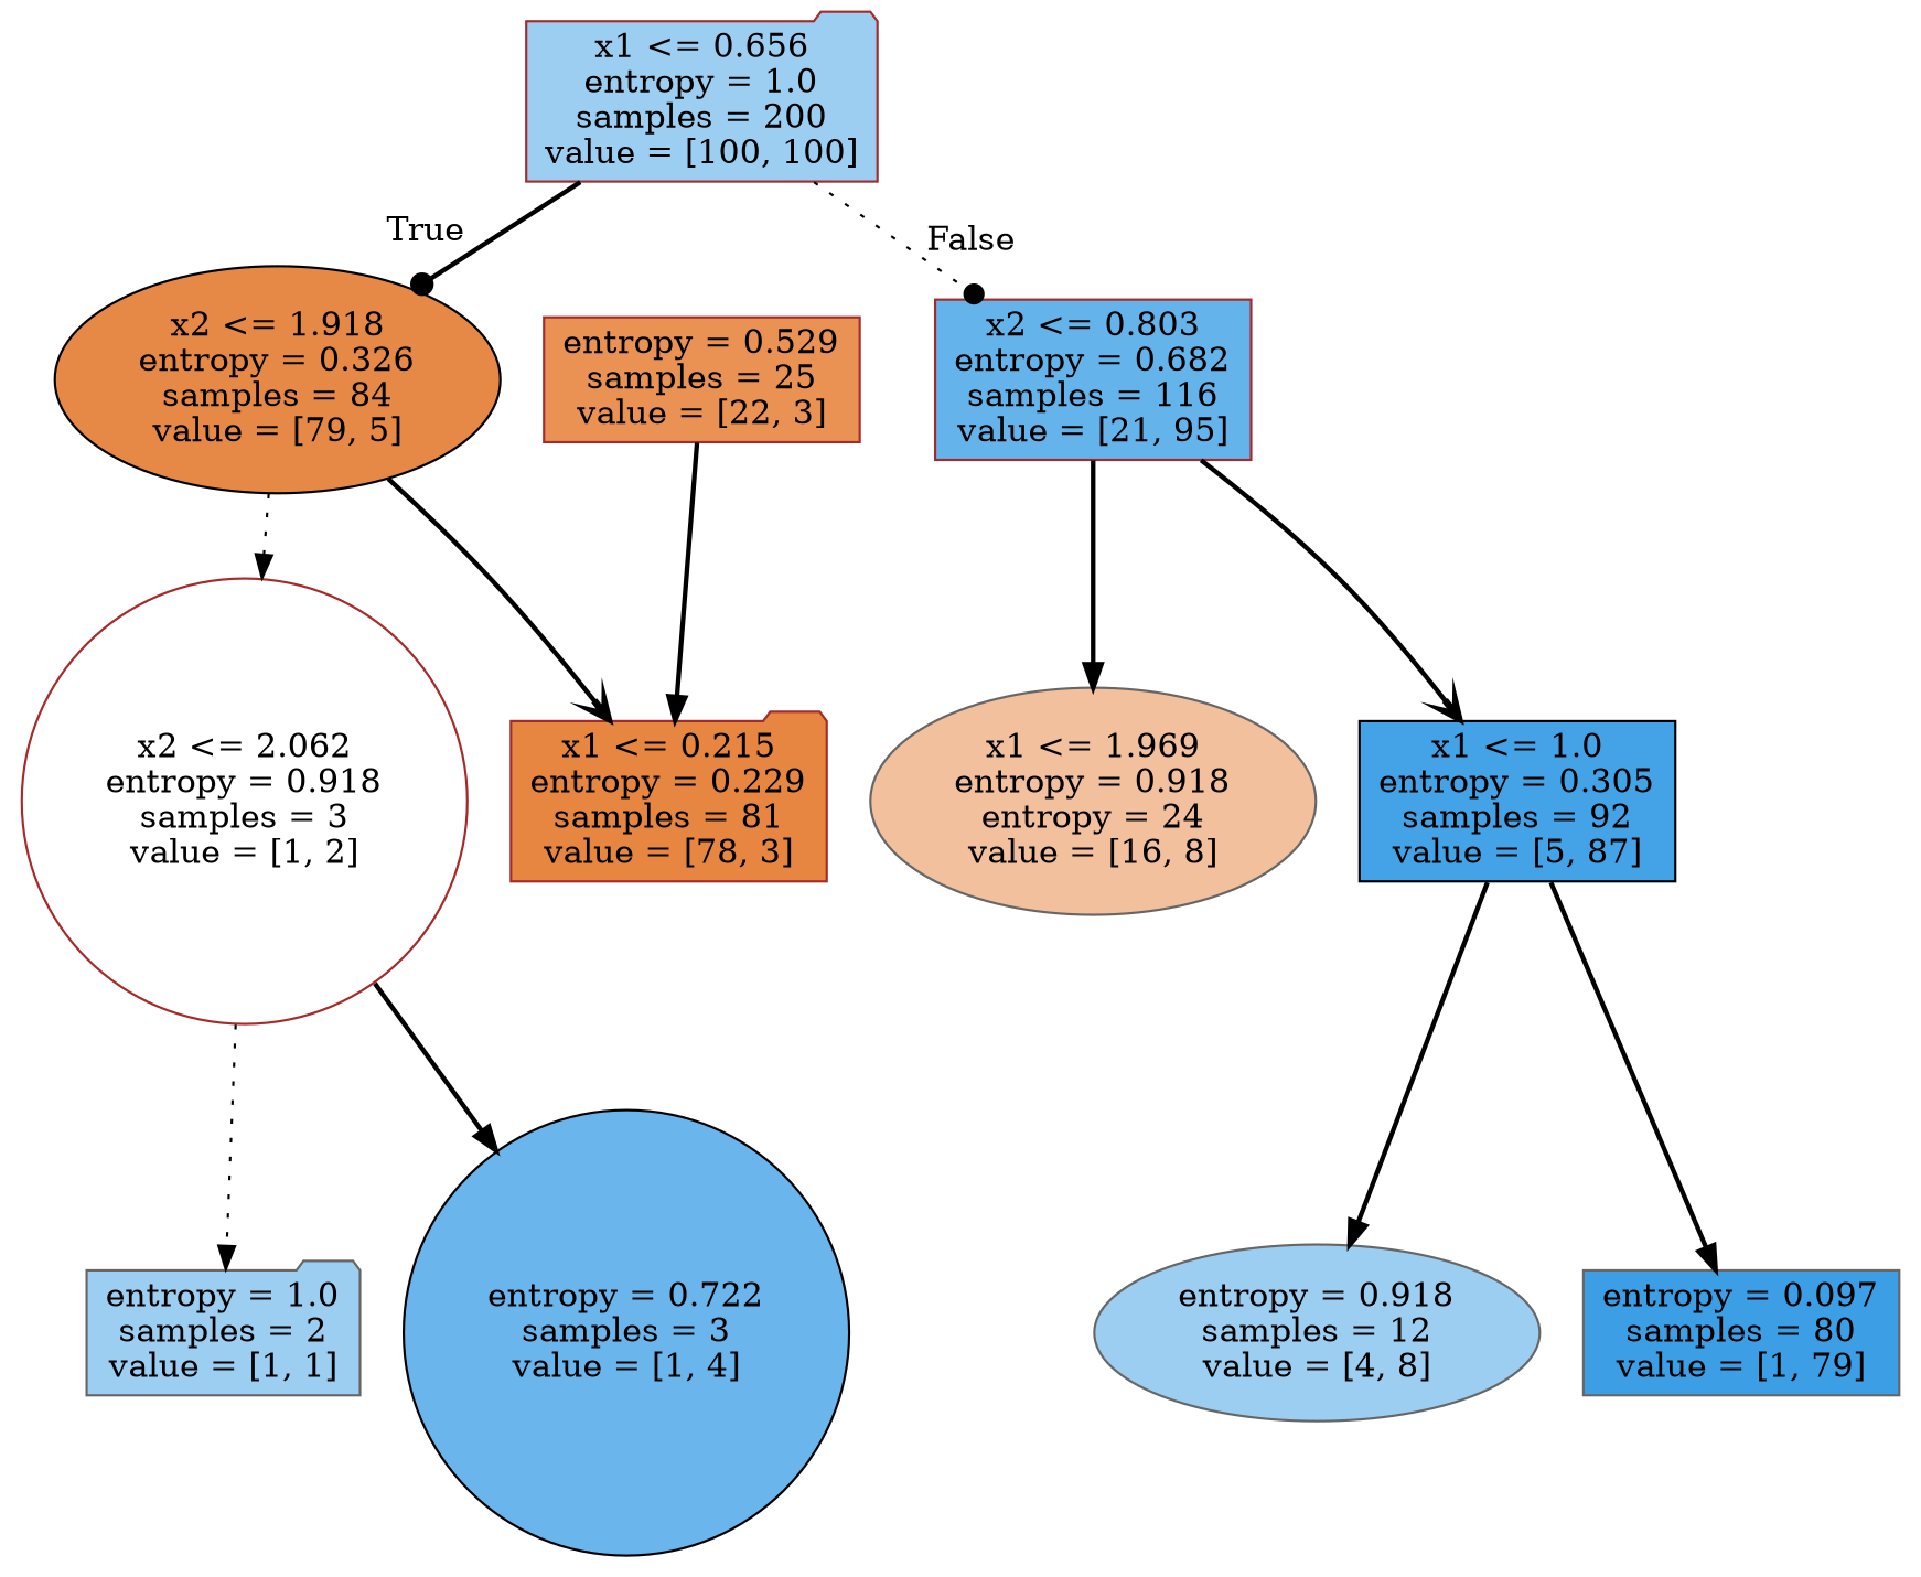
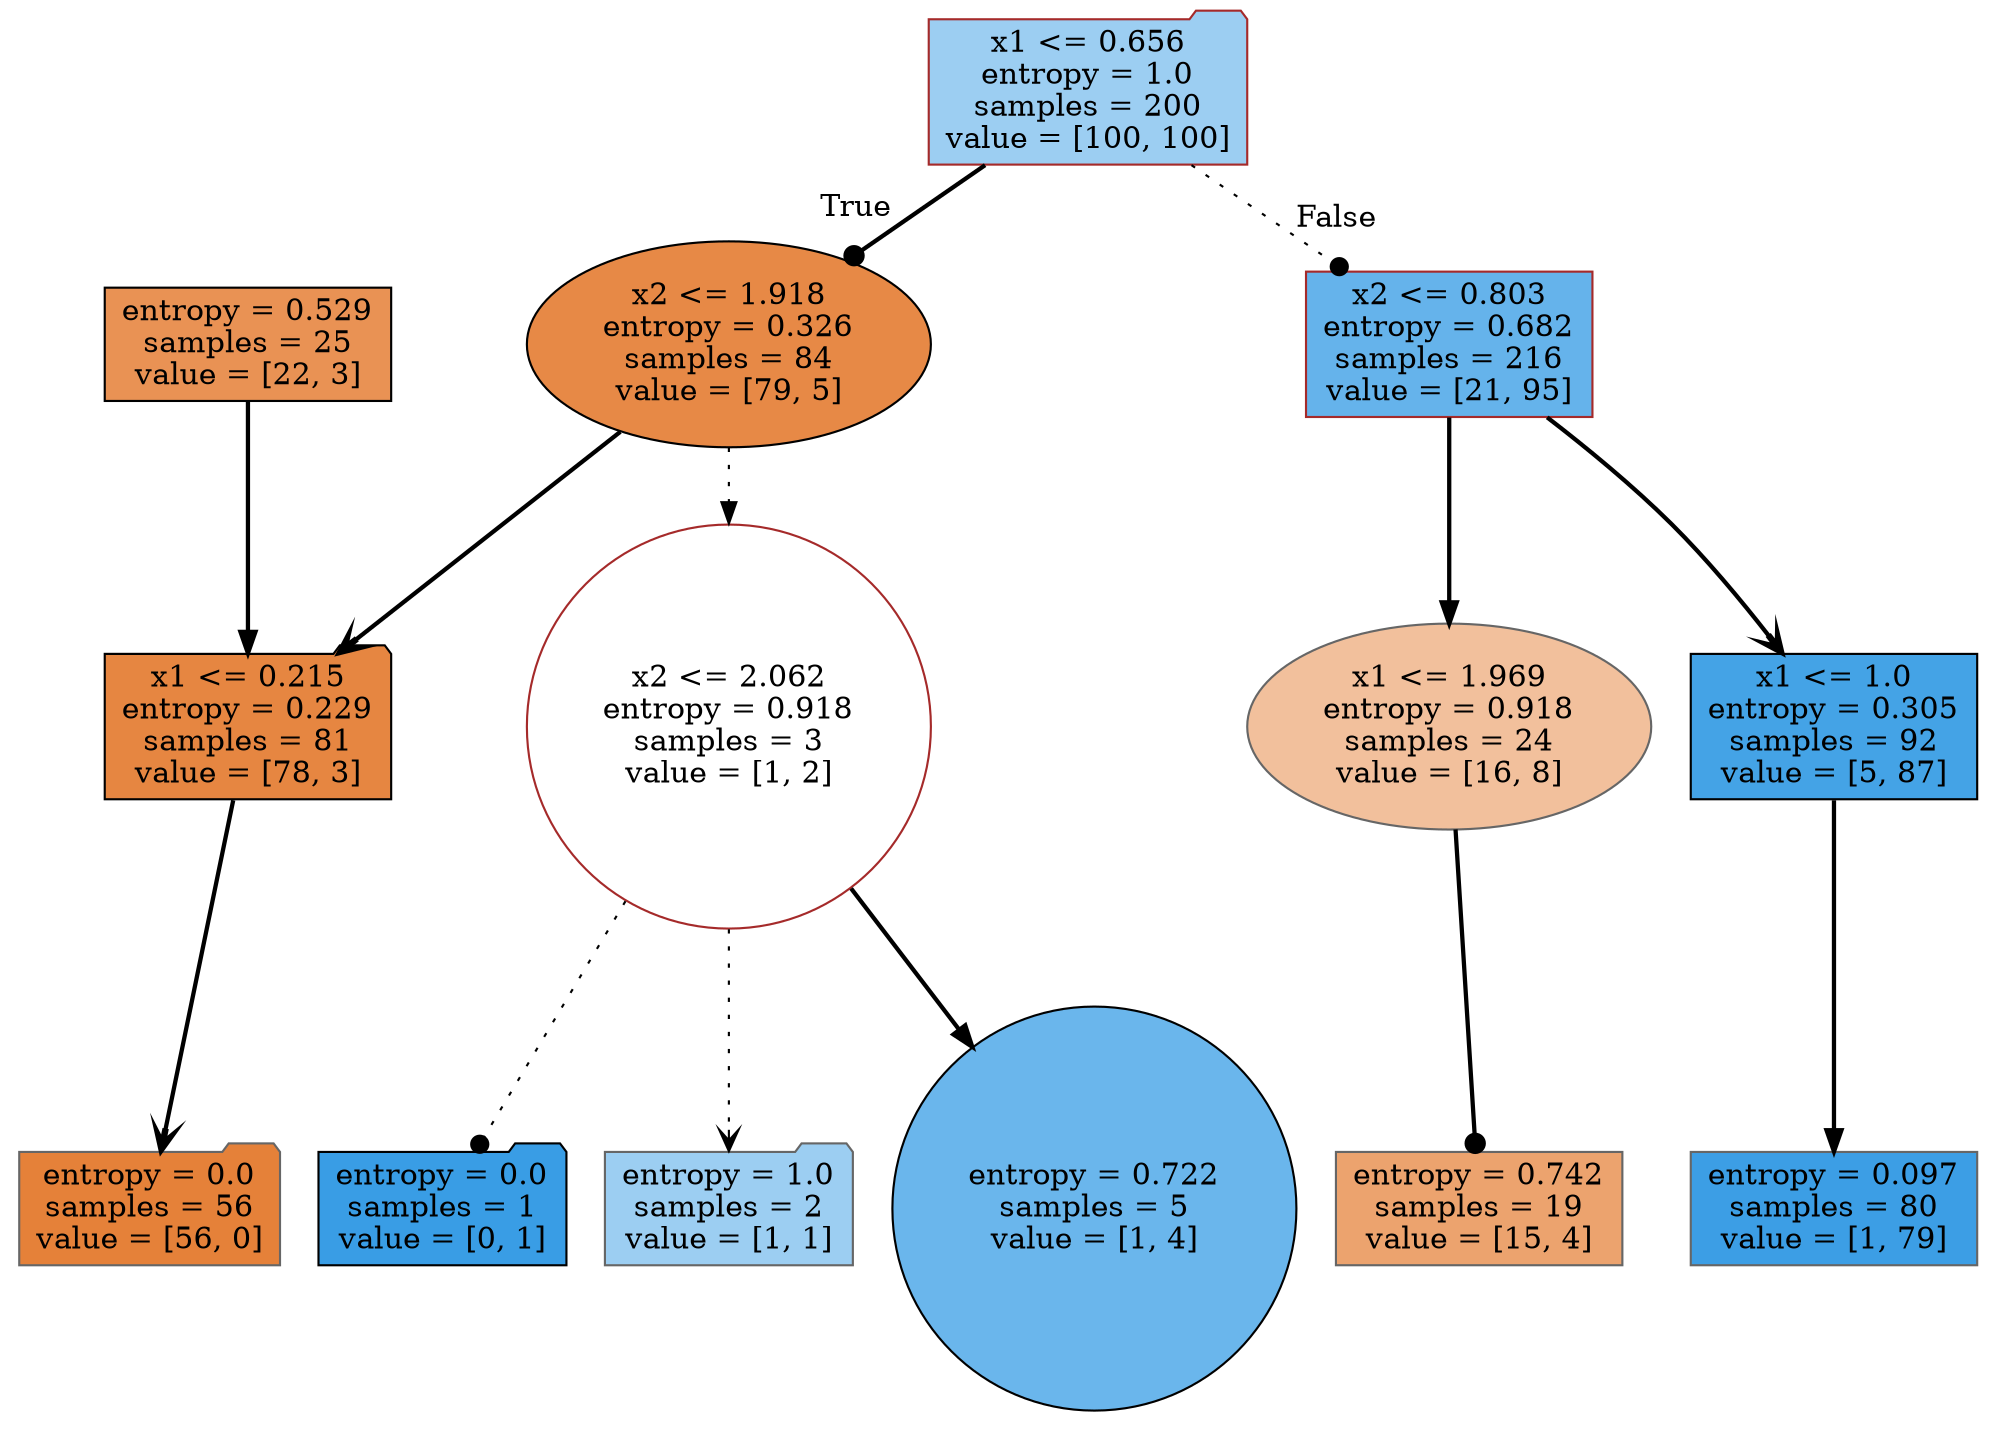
  digraph {
    node [color=gray40 fillcolor="#9ccef2" shape=folder style=filled]
    edge [arrowhead=normal style=bold]
    n1 [color=brown label="x1 <= 0.656\nentropy = 1.0\nsamples = 200\nvalue = [100, 100]"]
    n2 [color=black fillcolor="#e78946" label="x2 <= 1.918\nentropy = 0.326\nsamples = 84\nvalue = [79, 5]" shape=ellipse]
-   n3 [color=brown fillcolor="#65b3eb" label="x2 <= 0.803\nentropy = 0.682\nsamples = 116\nvalue = [21, 95]" shape=box]
-   n4 [color=brown fillcolor="#e68641" label="x1 <= 0.215\nentropy = 0.229\nsamples = 81\nvalue = [78, 3]"]
+   n3 [color=brown fillcolor="#65b3eb" label="x2 <= 0.803\nentropy = 0.682\nsamples = 216\nvalue = [21, 95]" shape=box]
+   n4 [color=black fillcolor="#e68641" label="x1 <= 0.215\nentropy = 0.229\nsamples = 81\nvalue = [78, 3]"]
    n5 [color=brown fillcolor="#ffffff" label="x2 <= 2.062\nentropy = 0.918\nsamples = 3\nvalue = [1, 2]" shape=circle]
-   n6 [fillcolor="#f2c09c" label="x1 <= 1.969\nentropy = 0.918\nentropy = 24\nvalue = [16, 8]" shape=ellipse]
+   n6 [fillcolor="#f2c09c" label="x1 <= 1.969\nentropy = 0.918\nsamples = 24\nvalue = [16, 8]" shape=ellipse]
    n7 [color=black fillcolor="#44a3e6" label="x1 <= 1.0\nentropy = 0.305\nsamples = 92\nvalue = [5, 87]" shape=box]
+   n8 [fillcolor="#e58139" label="entropy = 0.0\nsamples = 56\nvalue = [56, 0]"]
+   n9 [color=black fillcolor="#399de5" label="entropy = 0.0\nsamples = 1\nvalue = [0, 1]"]
    n10 [label="entropy = 1.0\nsamples = 2\nvalue = [1, 1]"]
-   n11 [color=black fillcolor="#6ab6ec" label="entropy = 0.722\nsamples = 3\nvalue = [1, 4]" shape=circle]
-   n12 [color=brown fillcolor="#e99254" label="entropy = 0.529\nsamples = 25\nvalue = [22, 3]" shape=box]
-   n14 [label="entropy = 0.918\nsamples = 12\nvalue = [4, 8]" shape=ellipse]
+   n11 [color=black fillcolor="#6ab6ec" label="entropy = 0.722\nsamples = 5\nvalue = [1, 4]" shape=circle]
+   n12 [color=black fillcolor="#e99254" label="entropy = 0.529\nsamples = 25\nvalue = [22, 3]" shape=box]
+   n13 [fillcolor="#eca36e" label="entropy = 0.742\nsamples = 19\nvalue = [15, 4]" shape=box]
    n15 [fillcolor="#3c9ee5" label="entropy = 0.097\nsamples = 80\nvalue = [1, 79]" shape=box]
    n1 -> n2 [arrowhead=dot headlabel=True labelangle=45 labeldistance=2.5]
    n1 -> n3 [arrowhead=dot headlabel=False labelangle=-45 labeldistance=2.5 style=dotted]
    n2 -> n4 [arrowhead=vee]
    n2 -> n5 [style=dotted]
    n3 -> n6
    n3 -> n7 [arrowhead=vee]
-   n5 -> n10 [style=dotted]
+   n4 -> n8 [arrowhead=vee]
+   n5 -> n9 [arrowhead=dot style=dotted]
+   n5 -> n10 [arrowhead=vee style=dotted]
    n5 -> n11
-   n7 -> n14
+   n6 -> n13 [arrowhead=dot]
    n7 -> n15
    n12 -> n4
  }
